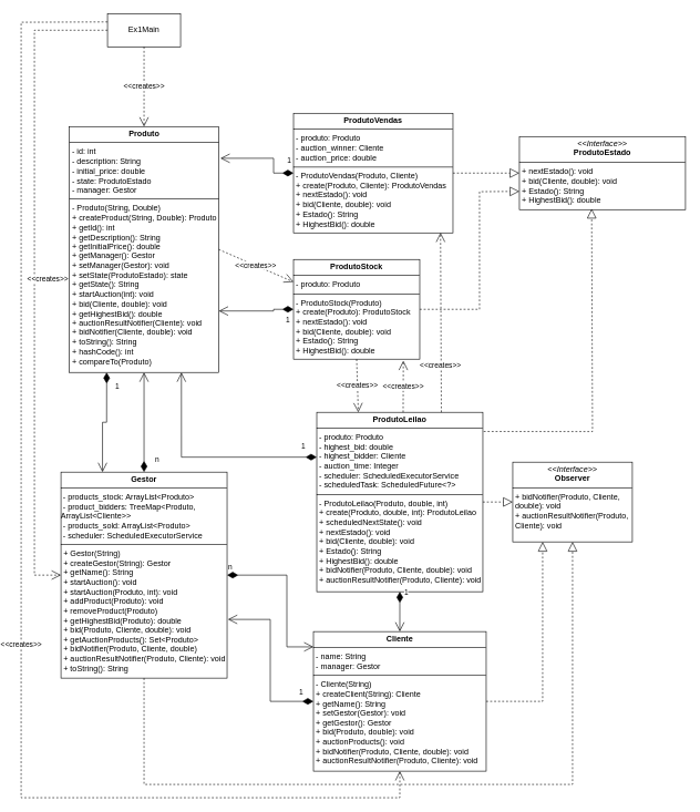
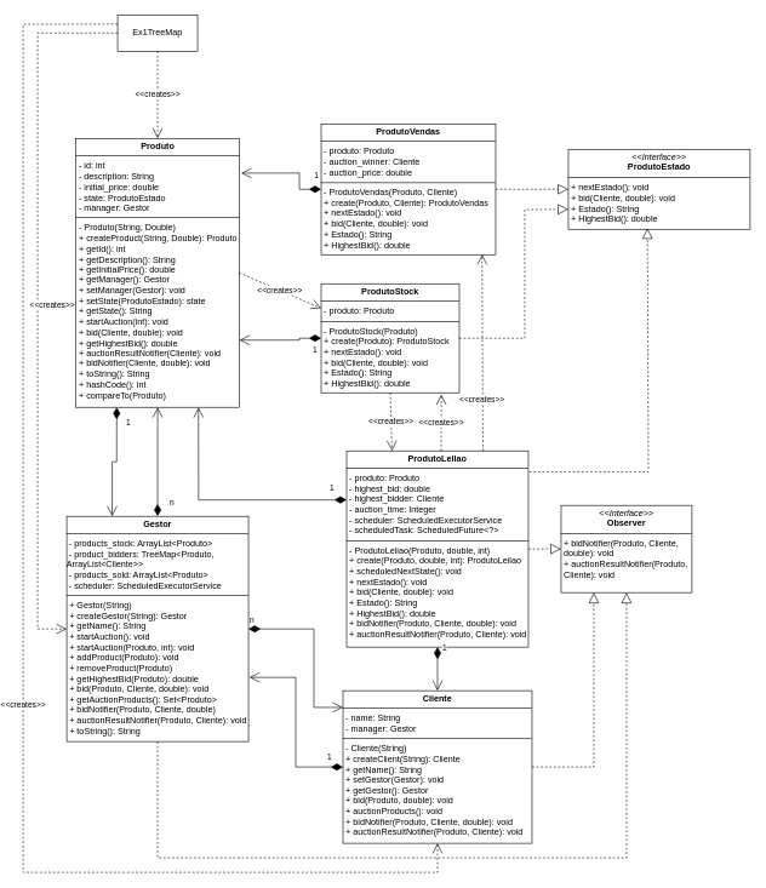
  <mxCell id="0" />
  <mxCell id="1" parent="0" />
  <mxCell id="2" value="&lt;p style=&quot;margin:0px;margin-top:4px;text-align:center;&quot;&gt;&lt;i&gt;&amp;lt;&amp;lt;Interface&amp;gt;&amp;gt;&lt;/i&gt;&lt;br&gt;&lt;b&gt;Observer&lt;/b&gt;&lt;/p&gt;&lt;hr size=&quot;1&quot; style=&quot;border-style:solid;&quot;&gt;&lt;p style=&quot;margin:0px;margin-left:4px;&quot;&gt;&lt;span style=&quot;background-color: initial;&quot;&gt;+ bidNotifier(Produto, Cliente, double): void&lt;/span&gt;&lt;/p&gt;&lt;p style=&quot;margin:0px;margin-left:4px;&quot;&gt;&lt;span style=&quot;background-color: initial;&quot;&gt;+ auctionResultNotifier(Produto, Cliente): void&lt;/span&gt;&lt;/p&gt;" style="verticalAlign=top;align=left;overflow=fill;html=1;whiteSpace=wrap;" parent="1" vertex="1"><mxGeometry x="760" y="695" width="180" height="120" as="geometry" /></mxCell>
  <mxCell id="3" value="&lt;p style=&quot;margin:0px;margin-top:4px;text-align:center;&quot;&gt;&lt;b&gt;Produto&lt;/b&gt;&lt;/p&gt;&lt;hr size=&quot;1&quot; style=&quot;border-style:solid;&quot;&gt;&lt;p style=&quot;margin:0px;margin-left:4px;&quot;&gt;- id: int&lt;/p&gt;&lt;p style=&quot;margin:0px;margin-left:4px;&quot;&gt;- description: String&lt;/p&gt;&lt;p style=&quot;margin:0px;margin-left:4px;&quot;&gt;- initial_price: double&lt;/p&gt;&lt;p style=&quot;margin:0px;margin-left:4px;&quot;&gt;- state: ProdutoEstado&lt;/p&gt;&lt;p style=&quot;margin:0px;margin-left:4px;&quot;&gt;- manager: Gestor&lt;/p&gt;&lt;hr size=&quot;1&quot; style=&quot;border-style:solid;&quot;&gt;&lt;p style=&quot;margin:0px;margin-left:4px;&quot;&gt;- Produto(String, Double)&lt;/p&gt;&lt;p style=&quot;margin:0px;margin-left:4px;&quot;&gt;+ createProduct(String, Double): Produto&lt;/p&gt;&lt;p style=&quot;margin:0px;margin-left:4px;&quot;&gt;+ getId(): int&lt;/p&gt;&lt;p style=&quot;margin:0px;margin-left:4px;&quot;&gt;+ getDescription(): String&lt;/p&gt;&lt;p style=&quot;margin:0px;margin-left:4px;&quot;&gt;+ getInitialPrice(): double&lt;/p&gt;&lt;p style=&quot;margin:0px;margin-left:4px;&quot;&gt;+ getManager(): Gestor&lt;/p&gt;&lt;p style=&quot;margin:0px;margin-left:4px;&quot;&gt;+ setManager(Gestor): void&lt;/p&gt;&lt;p style=&quot;margin:0px;margin-left:4px;&quot;&gt;+ setState(ProdutoEstado): state&lt;/p&gt;&lt;p style=&quot;margin:0px;margin-left:4px;&quot;&gt;+ getState(): String&lt;/p&gt;&lt;p style=&quot;margin:0px;margin-left:4px;&quot;&gt;+ startAuction(int): void&lt;/p&gt;&lt;p style=&quot;margin:0px;margin-left:4px;&quot;&gt;+ bid(Cliente, double): void&lt;/p&gt;&lt;p style=&quot;margin:0px;margin-left:4px;&quot;&gt;+ getHighestBid(): double&lt;/p&gt;&lt;p style=&quot;margin:0px;margin-left:4px;&quot;&gt;+ auctionResultNotifier(Cliente): void&lt;/p&gt;&lt;p style=&quot;margin:0px;margin-left:4px;&quot;&gt;+ bidNotifier(Cliente, double): void&lt;/p&gt;&lt;p style=&quot;margin:0px;margin-left:4px;&quot;&gt;+ toString(): String&lt;/p&gt;&lt;p style=&quot;margin:0px;margin-left:4px;&quot;&gt;+ hashCode(): int&lt;/p&gt;&lt;p style=&quot;margin:0px;margin-left:4px;&quot;&gt;+ compareTo(Produto)&lt;/p&gt;" style="verticalAlign=top;align=left;overflow=fill;html=1;whiteSpace=wrap;" parent="1" vertex="1"><mxGeometry x="92.5" y="190" width="225" height="370" as="geometry" /></mxCell>
  <mxCell id="4" value="&lt;p style=&quot;margin:0px;margin-top:4px;text-align:center;&quot;&gt;&lt;i&gt;&amp;lt;&amp;lt;Interface&amp;gt;&amp;gt;&lt;/i&gt;&lt;br&gt;&lt;b&gt;ProdutoEstado&lt;/b&gt;&lt;/p&gt;&lt;hr size=&quot;1&quot; style=&quot;border-style:solid;&quot;&gt;&lt;p style=&quot;margin:0px;margin-left:4px;&quot;&gt;&lt;span style=&quot;background-color: initial;&quot;&gt;+ nextEstado(): void&lt;br&gt;&lt;/span&gt;&lt;/p&gt;&lt;p style=&quot;margin:0px;margin-left:4px;&quot;&gt;&lt;span style=&quot;background-color: initial;&quot;&gt;+ bid(Cliente, double): void&lt;/span&gt;&lt;/p&gt;&lt;p style=&quot;margin:0px;margin-left:4px;&quot;&gt;&lt;span style=&quot;background-color: initial;&quot;&gt;+ Estado(): String&lt;/span&gt;&lt;/p&gt;&lt;p style=&quot;margin:0px;margin-left:4px;&quot;&gt;&lt;span style=&quot;background-color: initial;&quot;&gt;+ HighestBid(): double&lt;/span&gt;&lt;/p&gt;" style="verticalAlign=top;align=left;overflow=fill;html=1;whiteSpace=wrap;" parent="1" vertex="1"><mxGeometry x="770" y="205" width="250" height="110" as="geometry" /></mxCell>
  <mxCell id="5" value="&lt;p style=&quot;margin:0px;margin-top:4px;text-align:center;&quot;&gt;&lt;b&gt;ProdutoStock&lt;/b&gt;&lt;/p&gt;&lt;hr size=&quot;1&quot; style=&quot;border-style:solid;&quot;&gt;&lt;p style=&quot;margin:0px;margin-left:4px;&quot;&gt;- produto: Produto&lt;/p&gt;&lt;hr size=&quot;1&quot; style=&quot;border-style:solid;&quot;&gt;&lt;p style=&quot;margin:0px;margin-left:4px;&quot;&gt;- ProdutoStock(Produto)&lt;/p&gt;&lt;p style=&quot;margin:0px;margin-left:4px;&quot;&gt;+ create(Produto): ProdutoStock&lt;/p&gt;&lt;p style=&quot;margin:0px;margin-left:4px;&quot;&gt;+ nextEstado(): void&lt;/p&gt;&lt;p style=&quot;margin:0px;margin-left:4px;&quot;&gt;+ bid(Cliente, double): void&lt;/p&gt;&lt;p style=&quot;margin:0px;margin-left:4px;&quot;&gt;+ Estado(): String&lt;/p&gt;&lt;p style=&quot;margin:0px;margin-left:4px;&quot;&gt;+ HighestBid(): double&lt;/p&gt;" style="verticalAlign=top;align=left;overflow=fill;html=1;whiteSpace=wrap;" parent="1" vertex="1"><mxGeometry x="430" y="390" width="190" height="150" as="geometry" /></mxCell>
  <mxCell id="6" value="&lt;p style=&quot;margin:0px;margin-top:4px;text-align:center;&quot;&gt;&lt;b&gt;ProdutoVendas&lt;/b&gt;&lt;/p&gt;&lt;hr size=&quot;1&quot; style=&quot;border-style:solid;&quot;&gt;&lt;p style=&quot;margin:0px;margin-left:4px;&quot;&gt;- produto: Produto&lt;/p&gt;&lt;p style=&quot;margin:0px;margin-left:4px;&quot;&gt;- auction_winner: Cliente&lt;/p&gt;&lt;p style=&quot;margin:0px;margin-left:4px;&quot;&gt;- auction_price: double&lt;/p&gt;&lt;hr size=&quot;1&quot; style=&quot;border-style:solid;&quot;&gt;&lt;p style=&quot;margin:0px;margin-left:4px;&quot;&gt;- ProdutoVendas(Produto, Cliente)&lt;/p&gt;&lt;p style=&quot;margin:0px;margin-left:4px;&quot;&gt;+ create(Produto, Cliente): ProdutoVendas&lt;/p&gt;&lt;p style=&quot;margin:0px;margin-left:4px;&quot;&gt;+ nextEstado(): void&lt;/p&gt;&lt;p style=&quot;margin:0px;margin-left:4px;&quot;&gt;+ bid(Cliente, double): void&lt;/p&gt;&lt;p style=&quot;margin:0px;margin-left:4px;&quot;&gt;+ Estado(): String&lt;/p&gt;&lt;p style=&quot;margin:0px;margin-left:4px;&quot;&gt;+ HighestBid(): double&lt;/p&gt;" style="verticalAlign=top;align=left;overflow=fill;html=1;whiteSpace=wrap;" parent="1" vertex="1"><mxGeometry x="430" y="170" width="240" height="180" as="geometry" /></mxCell>
  <mxCell id="7" value="&lt;p style=&quot;margin:0px;margin-top:4px;text-align:center;&quot;&gt;&lt;b&gt;ProdutoLeilao&lt;/b&gt;&lt;/p&gt;&lt;hr size=&quot;1&quot; style=&quot;border-style:solid;&quot;&gt;&lt;p style=&quot;margin:0px;margin-left:4px;&quot;&gt;- produto: Produto&lt;/p&gt;&lt;p style=&quot;margin:0px;margin-left:4px;&quot;&gt;- highest_bid: double&lt;/p&gt;&lt;p style=&quot;margin:0px;margin-left:4px;&quot;&gt;- highest_bidder: Cliente&lt;/p&gt;&lt;p style=&quot;margin:0px;margin-left:4px;&quot;&gt;- auction_time: Integer&lt;/p&gt;&lt;p style=&quot;margin:0px;margin-left:4px;&quot;&gt;- scheduler: ScheduledExecutorService&lt;/p&gt;&lt;p style=&quot;margin:0px;margin-left:4px;&quot;&gt;- scheduledTask: ScheduledFuture&amp;lt;?&amp;gt;&lt;/p&gt;&lt;hr size=&quot;1&quot; style=&quot;border-style:solid;&quot;&gt;&lt;p style=&quot;margin:0px;margin-left:4px;&quot;&gt;- ProdutoLeilao(Produto, double, int)&lt;/p&gt;&lt;p style=&quot;margin:0px;margin-left:4px;&quot;&gt;+ create(Produto, double, int): ProdutoLeilao&lt;/p&gt;&lt;p style=&quot;margin:0px;margin-left:4px;&quot;&gt;+ scheduledNextState(): void&lt;/p&gt;&lt;p style=&quot;margin:0px;margin-left:4px;&quot;&gt;+ nextEstado(): void&lt;/p&gt;&lt;p style=&quot;margin:0px;margin-left:4px;&quot;&gt;+ bid(Cliente, double): void&lt;/p&gt;&lt;p style=&quot;margin:0px;margin-left:4px;&quot;&gt;+ Estado(): String&lt;/p&gt;&lt;p style=&quot;margin:0px;margin-left:4px;&quot;&gt;+ HighestBid(): double&lt;/p&gt;&lt;p style=&quot;margin:0px;margin-left:4px;&quot;&gt;+ bidNotifier(Produto, Cliente, double): void&lt;/p&gt;&lt;p style=&quot;margin:0px;margin-left:4px;&quot;&gt;+ auctionResultNotifier(Produto, Cliente): void&lt;/p&gt;" style="verticalAlign=top;align=left;overflow=fill;html=1;whiteSpace=wrap;" parent="1" vertex="1"><mxGeometry x="465" y="620" width="250" height="270" as="geometry" /></mxCell>
  <mxCell id="8" value="&lt;p style=&quot;margin:0px;margin-top:4px;text-align:center;&quot;&gt;&lt;b&gt;Cliente&lt;/b&gt;&lt;/p&gt;&lt;hr size=&quot;1&quot; style=&quot;border-style:solid;&quot;&gt;&lt;p style=&quot;margin:0px;margin-left:4px;&quot;&gt;- name: String&lt;/p&gt;&lt;p style=&quot;margin:0px;margin-left:4px;&quot;&gt;- manager: Gestor&lt;/p&gt;&lt;hr size=&quot;1&quot; style=&quot;border-style:solid;&quot;&gt;&lt;p style=&quot;margin:0px;margin-left:4px;&quot;&gt;- Cliente(String)&lt;/p&gt;&lt;p style=&quot;margin:0px;margin-left:4px;&quot;&gt;+ createClient(String): Cliente&lt;/p&gt;&lt;p style=&quot;margin:0px;margin-left:4px;&quot;&gt;+ getName(): String&lt;/p&gt;&lt;p style=&quot;margin:0px;margin-left:4px;&quot;&gt;+ setGestor(Gestor): void&lt;/p&gt;&lt;p style=&quot;margin:0px;margin-left:4px;&quot;&gt;+ getGestor(): Gestor&lt;/p&gt;&lt;p style=&quot;margin:0px;margin-left:4px;&quot;&gt;+ bid(Produto, double): void&lt;/p&gt;&lt;p style=&quot;margin:0px;margin-left:4px;&quot;&gt;+ auctionProducts(): void&lt;/p&gt;&lt;p style=&quot;margin:0px;margin-left:4px;&quot;&gt;+ bidNotifier(Produto, Cliente, double): void&lt;/p&gt;&lt;p style=&quot;margin:0px;margin-left:4px;&quot;&gt;+ auctionResultNotifier(Produto, Cliente): void&lt;/p&gt;" style="verticalAlign=top;align=left;overflow=fill;html=1;whiteSpace=wrap;" parent="1" vertex="1"><mxGeometry x="460" y="950" width="260" height="210" as="geometry" /></mxCell>
- <mxCell id="9" value="Ex1Main" style="html=1;whiteSpace=wrap;" parent="1" vertex="1"><mxGeometry x="150" y="20" width="110" height="50" as="geometry" /></mxCell>
+ <mxCell id="9" value="Ex1TreeMap" style="html=1;whiteSpace=wrap;" parent="1" vertex="1"><mxGeometry x="150" y="20" width="110" height="50" as="geometry" /></mxCell>
  <mxCell id="10" value="1" style="endArrow=open;html=1;endSize=12;startArrow=diamondThin;startSize=14;startFill=1;edgeStyle=orthogonalEdgeStyle;align=left;verticalAlign=bottom;rounded=0;exitX=0;exitY=0.5;exitDx=0;exitDy=0;entryX=1.011;entryY=0.129;entryDx=0;entryDy=0;entryPerimeter=0;" parent="1" source="6" target="3" edge="1"><mxGeometry x="-0.837" y="-10" relative="1" as="geometry"><mxPoint x="460" y="330" as="sourcePoint" /><mxPoint x="620" y="330" as="targetPoint" /><Array as="points"><mxPoint x="400" y="260" /><mxPoint x="400" y="238" /></Array><mxPoint as="offset" /></mxGeometry></mxCell>
  <mxCell id="11" value="1" style="endArrow=open;html=1;endSize=12;startArrow=diamondThin;startSize=14;startFill=1;edgeStyle=orthogonalEdgeStyle;align=left;verticalAlign=bottom;rounded=0;entryX=1;entryY=0.75;entryDx=0;entryDy=0;exitX=0;exitY=0.5;exitDx=0;exitDy=0;" parent="1" source="5" target="3" edge="1"><mxGeometry x="-0.775" y="25" relative="1" as="geometry"><mxPoint x="460" y="330" as="sourcePoint" /><mxPoint x="620" y="330" as="targetPoint" /><Array as="points"><mxPoint x="400" y="465" /><mxPoint x="400" y="468" /></Array><mxPoint as="offset" /></mxGeometry></mxCell>
  <mxCell id="12" value="&lt;p style=&quot;margin:0px;margin-top:4px;text-align:center;&quot;&gt;&lt;b&gt;Gestor&lt;/b&gt;&lt;/p&gt;&lt;hr size=&quot;1&quot; style=&quot;border-style:solid;&quot;&gt;&lt;div&gt;&amp;nbsp;- products_stock: ArrayList&amp;lt;Produto&amp;gt;&lt;/div&gt;&lt;div&gt;&amp;nbsp;- product_bidders: TreeMap&amp;lt;Produto, ArrayList&amp;lt;Cliente&amp;gt;&amp;gt;&lt;/div&gt;&lt;div&gt;&amp;nbsp;- products_sold: ArrayList&amp;lt;Produto&amp;gt;&lt;/div&gt;&lt;div&gt;&amp;nbsp;- scheduler: ScheduledExecutorService&lt;/div&gt;&lt;hr size=&quot;1&quot; style=&quot;border-style:solid;&quot;&gt;&lt;p style=&quot;margin:0px;margin-left:4px;&quot;&gt;+ Gestor(String)&lt;/p&gt;&lt;p style=&quot;margin:0px;margin-left:4px;&quot;&gt;+ createGestor(String): Gestor&lt;/p&gt;&lt;p style=&quot;margin:0px;margin-left:4px;&quot;&gt;+ getName(): String&lt;/p&gt;&lt;p style=&quot;margin:0px;margin-left:4px;&quot;&gt;+ startAuction(): void&lt;/p&gt;&lt;p style=&quot;margin:0px;margin-left:4px;&quot;&gt;+ startAuction(Produto, int): void&lt;/p&gt;&lt;p style=&quot;margin:0px;margin-left:4px;&quot;&gt;+ addProduct(Produto): void&lt;/p&gt;&lt;p style=&quot;margin:0px;margin-left:4px;&quot;&gt;+ removeProduct(Produto)&lt;/p&gt;&lt;p style=&quot;margin:0px;margin-left:4px;&quot;&gt;+ getHighestBid(Produto): double&lt;/p&gt;&lt;p style=&quot;margin:0px;margin-left:4px;&quot;&gt;+ bid(Produto, Cliente, double): void&lt;/p&gt;&lt;p style=&quot;margin:0px;margin-left:4px;&quot;&gt;+ getAuctionProducts(): Set&amp;lt;Produto&amp;gt;&lt;/p&gt;&lt;p style=&quot;margin:0px;margin-left:4px;&quot;&gt;+ bidNotifier(Produto, Cliente, double)&lt;/p&gt;&lt;p style=&quot;margin:0px;margin-left:4px;&quot;&gt;+ auctionResultNotifier(Produto, Cliente): void&lt;/p&gt;&lt;p style=&quot;margin:0px;margin-left:4px;&quot;&gt;+ toString(): String&lt;/p&gt;" style="verticalAlign=top;align=left;overflow=fill;html=1;whiteSpace=wrap;" parent="1" vertex="1"><mxGeometry y="710" width="250" height="310" as="geometry" x="80" /></mxCell>
  <mxCell id="13" value="n" style="endArrow=open;html=1;endSize=12;startArrow=diamondThin;startSize=14;startFill=1;edgeStyle=orthogonalEdgeStyle;align=left;verticalAlign=bottom;rounded=0;entryX=0.5;entryY=1;entryDx=0;entryDy=0;exitX=0.5;exitY=0;exitDx=0;exitDy=0;" parent="1" source="12" target="3" edge="1"><mxGeometry x="-0.873" y="-15" relative="1" as="geometry"><mxPoint x="340" y="680" as="sourcePoint" /><mxPoint x="500" y="680" as="targetPoint" /><mxPoint as="offset" /></mxGeometry></mxCell>
  <mxCell id="14" value="1" style="endArrow=open;html=1;endSize=12;startArrow=diamondThin;startSize=14;startFill=1;edgeStyle=orthogonalEdgeStyle;align=left;verticalAlign=bottom;rounded=0;entryX=1.005;entryY=0.715;entryDx=0;entryDy=0;entryPerimeter=0;exitX=0;exitY=0.5;exitDx=0;exitDy=0;" parent="1" source="8" target="12" edge="1"><mxGeometry x="-0.82" y="-5" relative="1" as="geometry"><mxPoint x="470" y="870" as="sourcePoint" /><mxPoint x="630" y="870" as="targetPoint" /><mxPoint as="offset" /></mxGeometry></mxCell>
  <mxCell id="15" value="n" style="endArrow=open;html=1;endSize=12;startArrow=diamondThin;startSize=14;startFill=1;edgeStyle=orthogonalEdgeStyle;align=left;verticalAlign=bottom;rounded=0;exitX=1;exitY=0.5;exitDx=0;exitDy=0;" parent="1" source="12" edge="1"><mxGeometry x="-1" y="3" relative="1" as="geometry"><mxPoint x="500" y="870" as="sourcePoint" /><mxPoint x="460" y="973" as="targetPoint" /><Array as="points"><mxPoint x="420" y="865" /><mxPoint x="420" y="973" /></Array></mxGeometry></mxCell>
  <mxCell id="16" value="1" style="endArrow=open;html=1;endSize=12;startArrow=diamondThin;startSize=14;startFill=1;edgeStyle=orthogonalEdgeStyle;align=left;verticalAlign=bottom;rounded=0;exitX=0.25;exitY=1;exitDx=0;exitDy=0;entryX=0.25;entryY=0;entryDx=0;entryDy=0;" parent="1" source="3" target="12" edge="1"><mxGeometry x="-0.616" y="11" relative="1" as="geometry"><mxPoint x="500" y="630" as="sourcePoint" /><mxPoint x="660" y="630" as="targetPoint" /><mxPoint as="offset" /></mxGeometry></mxCell>
  <mxCell id="17" value="1" style="endArrow=open;html=1;endSize=12;startArrow=diamondThin;startSize=14;startFill=1;edgeStyle=orthogonalEdgeStyle;align=left;verticalAlign=bottom;rounded=0;entryX=0.75;entryY=1;entryDx=0;entryDy=0;exitX=0;exitY=0.25;exitDx=0;exitDy=0;" parent="1" source="7" target="3" edge="1"><mxGeometry x="-0.85" y="-7" relative="1" as="geometry"><mxPoint x="640" y="720" as="sourcePoint" /><mxPoint x="800" y="720" as="targetPoint" /><mxPoint as="offset" /></mxGeometry></mxCell>
  <mxCell id="18" value="1" style="endArrow=open;html=1;endSize=12;startArrow=diamondThin;startSize=14;startFill=1;edgeStyle=orthogonalEdgeStyle;align=left;verticalAlign=bottom;rounded=0;exitX=0.5;exitY=1;exitDx=0;exitDy=0;entryX=0.5;entryY=0;entryDx=0;entryDy=0;" parent="1" source="7" target="8" edge="1"><mxGeometry x="-0.619" y="5" relative="1" as="geometry"><mxPoint x="660" y="940" as="sourcePoint" /><mxPoint x="820" y="940" as="targetPoint" /><mxPoint as="offset" /></mxGeometry></mxCell>
  <mxCell id="19" value="" style="endArrow=block;dashed=1;endFill=0;endSize=12;html=1;rounded=0;entryX=0;entryY=0.5;entryDx=0;entryDy=0;" parent="1" source="6" target="4" edge="1"><mxGeometry width="160" relative="1" as="geometry"><mxPoint x="820" y="250" as="sourcePoint" /><mxPoint x="980" y="250" as="targetPoint" /></mxGeometry></mxCell>
  <mxCell id="20" value="" style="endArrow=block;dashed=1;endFill=0;endSize=12;html=1;rounded=0;entryX=0;entryY=0.75;entryDx=0;entryDy=0;exitX=1;exitY=0.5;exitDx=0;exitDy=0;" parent="1" source="5" target="4" edge="1"><mxGeometry width="160" relative="1" as="geometry"><mxPoint x="820" y="400" as="sourcePoint" /><mxPoint x="980" y="400" as="targetPoint" /><Array as="points"><mxPoint x="710" y="465" /><mxPoint x="710" y="380" /><mxPoint x="710" y="288" /></Array></mxGeometry></mxCell>
  <mxCell id="21" value="" style="endArrow=block;dashed=1;endFill=0;endSize=12;html=1;rounded=0;exitX=1.005;exitY=0.107;exitDx=0;exitDy=0;entryX=0.435;entryY=0.988;entryDx=0;entryDy=0;entryPerimeter=0;exitPerimeter=0;" parent="1" source="7" target="4" edge="1"><mxGeometry width="160" relative="1" as="geometry"><mxPoint x="820" y="900" as="sourcePoint" /><mxPoint x="1020" y="1025" as="targetPoint" /><Array as="points"><mxPoint x="880" y="649" /></Array></mxGeometry></mxCell>
  <mxCell id="22" value="" style="endArrow=block;dashed=1;endFill=0;endSize=12;html=1;rounded=0;exitX=1;exitY=0.5;exitDx=0;exitDy=0;entryX=0;entryY=0.5;entryDx=0;entryDy=0;" parent="1" source="7" target="2" edge="1"><mxGeometry width="160" relative="1" as="geometry"><mxPoint x="780" y="660" as="sourcePoint" /><mxPoint x="940" y="660" as="targetPoint" /></mxGeometry></mxCell>
  <mxCell id="23" value="" style="endArrow=block;dashed=1;endFill=0;endSize=12;html=1;rounded=0;exitX=1;exitY=0.5;exitDx=0;exitDy=0;entryX=0.25;entryY=1;entryDx=0;entryDy=0;" parent="1" source="8" target="2" edge="1"><mxGeometry width="160" relative="1" as="geometry"><mxPoint x="850" y="1070" as="sourcePoint" /><mxPoint x="780" y="830" as="targetPoint" /><Array as="points"><mxPoint x="805" y="1055" /></Array></mxGeometry></mxCell>
  <mxCell id="24" value="" style="endArrow=block;dashed=1;endFill=0;endSize=12;html=1;rounded=0;exitX=0.5;exitY=1;exitDx=0;exitDy=0;entryX=0.5;entryY=1;entryDx=0;entryDy=0;" parent="1" source="12" target="2" edge="1"><mxGeometry width="160" relative="1" as="geometry"><mxPoint x="380" y="1130" as="sourcePoint" /><mxPoint x="560" y="1200" as="targetPoint" /><Array as="points"><mxPoint x="205" y="1180" /><mxPoint x="850" y="1180" /></Array></mxGeometry></mxCell>
  <mxCell id="25" value="&amp;lt;&amp;lt;creates&amp;gt;&amp;gt;" style="endArrow=open;endSize=12;dashed=1;html=1;rounded=0;exitX=0.5;exitY=1;exitDx=0;exitDy=0;entryX=0.25;entryY=0;entryDx=0;entryDy=0;" parent="1" source="5" target="7" edge="1"><mxGeometry width="160" relative="1" as="geometry"><mxPoint x="590" y="470" as="sourcePoint" /><mxPoint x="750" y="470" as="targetPoint" /></mxGeometry></mxCell>
  <mxCell id="26" value="&amp;lt;&amp;lt;creates&amp;gt;&amp;gt;" style="endArrow=open;endSize=12;dashed=1;html=1;rounded=0;entryX=0.87;entryY=1.016;entryDx=0;entryDy=0;entryPerimeter=0;" parent="1" target="5" edge="1"><mxGeometry width="160" relative="1" as="geometry"><mxPoint x="595" y="620" as="sourcePoint" /><mxPoint x="880" y="450" as="targetPoint" /></mxGeometry></mxCell>
  <mxCell id="27" value="&amp;lt;&amp;lt;creates&amp;gt;&amp;gt;" style="endArrow=open;endSize=12;dashed=1;html=1;rounded=0;exitX=0.75;exitY=0;exitDx=0;exitDy=0;entryX=0.922;entryY=0.998;entryDx=0;entryDy=0;entryPerimeter=0;" parent="1" source="7" target="6" edge="1"><mxGeometry x="-0.482" y="1" width="160" relative="1" as="geometry"><mxPoint x="740" y="410" as="sourcePoint" /><mxPoint x="900" y="410" as="targetPoint" /><mxPoint as="offset" /></mxGeometry></mxCell>
  <mxCell id="28" value="&amp;lt;&amp;lt;creates&amp;gt;&amp;gt;" style="endArrow=open;endSize=12;dashed=1;html=1;rounded=0;exitX=0.5;exitY=1;exitDx=0;exitDy=0;" parent="1" source="9" target="3" edge="1"><mxGeometry width="160" relative="1" as="geometry"><mxPoint x="500" y="180" as="sourcePoint" /><mxPoint x="660" y="180" as="targetPoint" /></mxGeometry></mxCell>
  <mxCell id="29" value="&amp;lt;&amp;lt;creates&amp;gt;&amp;gt;" style="endArrow=open;endSize=12;dashed=1;html=1;rounded=0;exitX=0;exitY=0.5;exitDx=0;exitDy=0;entryX=0;entryY=0.5;entryDx=0;entryDy=0;" parent="1" source="9" target="12" edge="1"><mxGeometry y="20" width="160" relative="1" as="geometry"><mxPoint x="290" y="180" as="sourcePoint" /><mxPoint x="450" y="180" as="targetPoint" /><Array as="points"><mxPoint x="40" y="45" /><mxPoint x="40" y="400" /><mxPoint x="40" y="865" /></Array><mxPoint as="offset" /></mxGeometry></mxCell>
  <mxCell id="30" value="&amp;lt;&amp;lt;creates&amp;gt;&amp;gt;" style="endArrow=open;endSize=12;dashed=1;html=1;rounded=0;exitX=1;exitY=0.5;exitDx=0;exitDy=0;" parent="1" source="3" target="5" edge="1"><mxGeometry width="160" relative="1" as="geometry"><mxPoint x="440" y="370" as="sourcePoint" /><mxPoint x="600" y="370" as="targetPoint" /></mxGeometry></mxCell>
  <mxCell id="31" value="&amp;lt;&amp;lt;creates&amp;gt;&amp;gt;" style="endArrow=open;endSize=12;dashed=1;html=1;rounded=0;exitX=0;exitY=0.25;exitDx=0;exitDy=0;entryX=0.5;entryY=1;entryDx=0;entryDy=0;" edge="1" parent="1" source="9" target="8"><mxGeometry x="0.119" width="160" relative="1" as="geometry"><mxPoint x="10" y="160" as="sourcePoint" /><mxPoint x="170" y="160" as="targetPoint" /><Array as="points"><mxPoint x="20" y="33" /><mxPoint x="20" y="640" /><mxPoint x="20" y="1200" /><mxPoint x="590" y="1200" /></Array><mxPoint as="offset" /></mxGeometry></mxCell>
